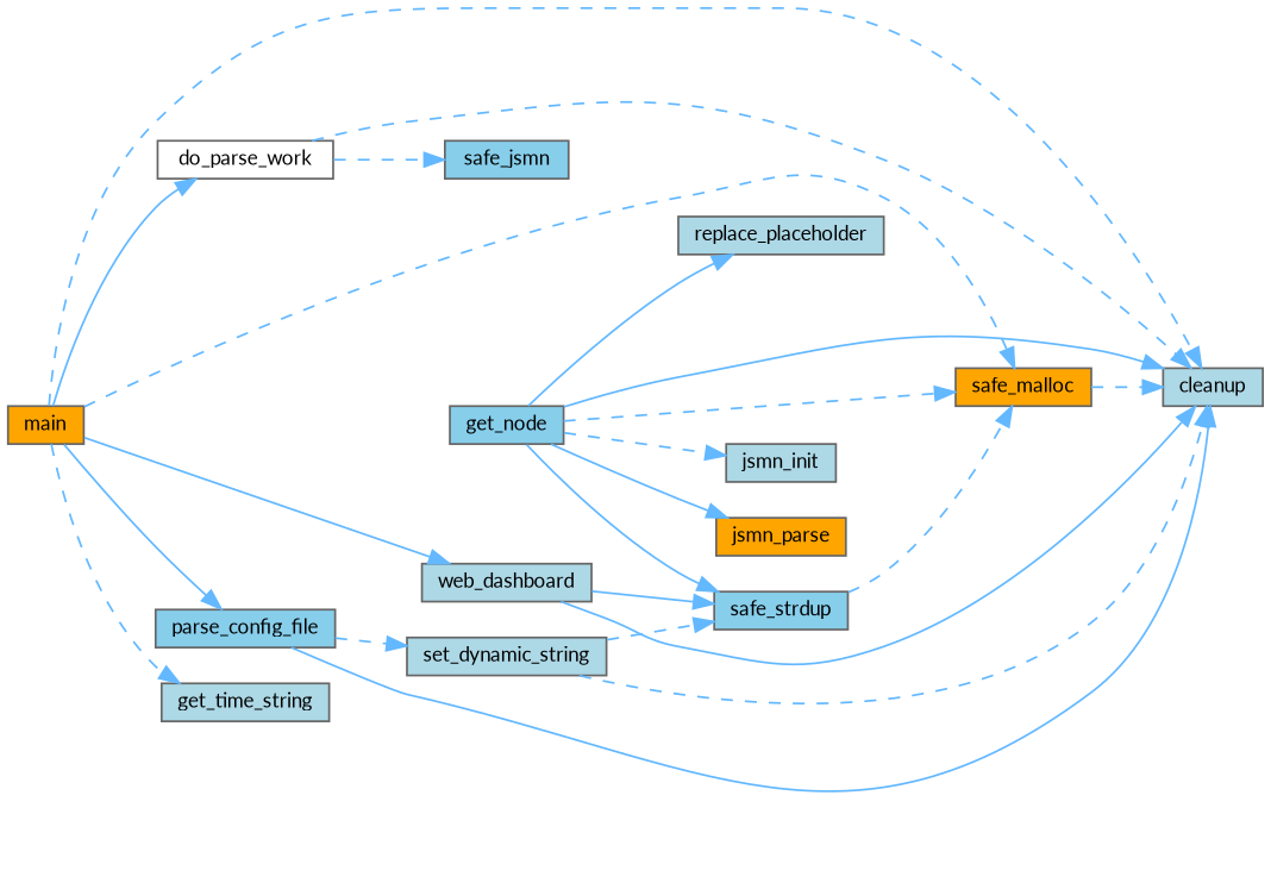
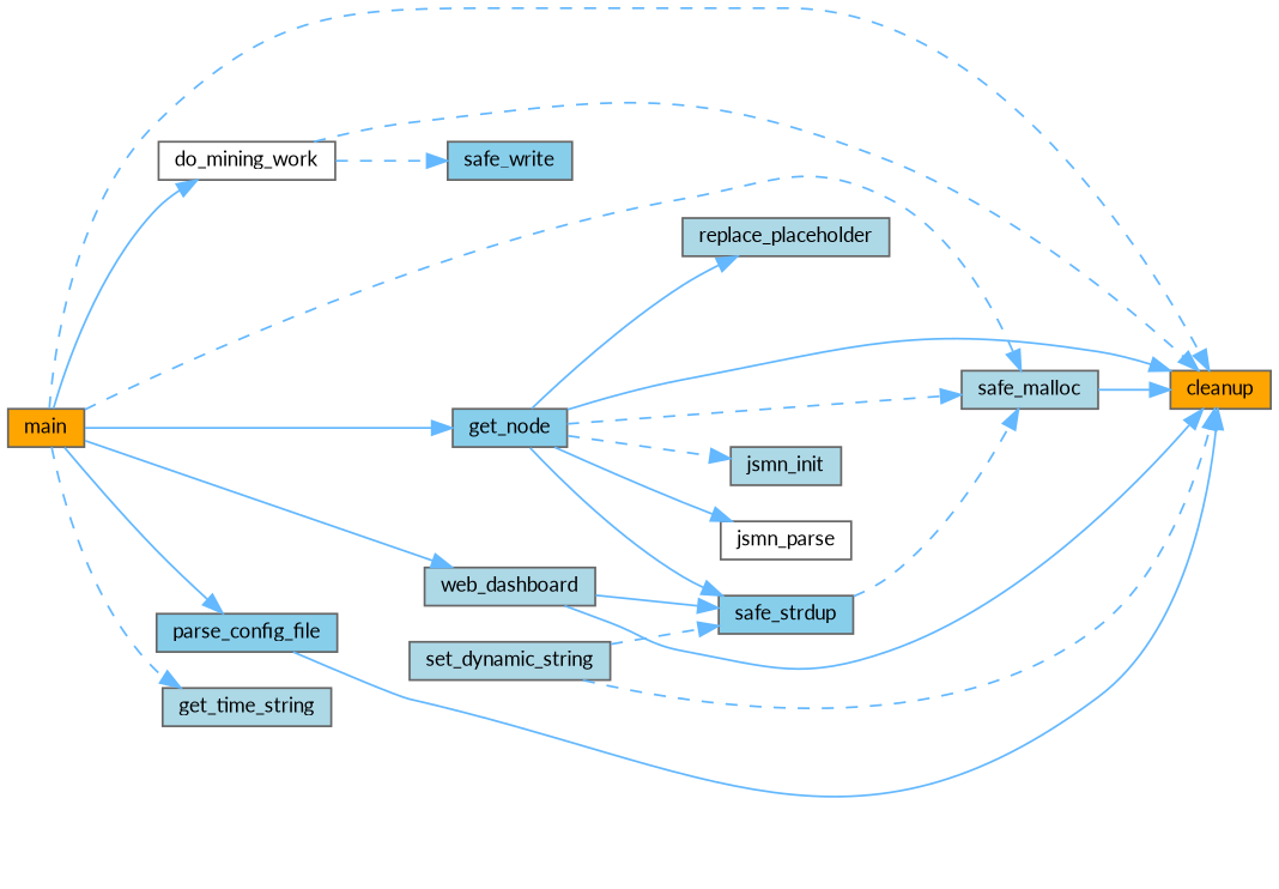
  digraph {
    fontname=Lato
    rankdir=LR
    node [color=grey40 fillcolor=lightblue fontname=Lato fontsize=10 shape=box style=filled]
    edge [color=steelblue1 fontname=Lato fontsize=10 labelfontname=Helvetica labelfontsize=10 style=solid]
    n1 [color=gray40 fillcolor=orange fontcolor=black height=0.2 label=main width=0.4]
-   n2 [height=0.2 label=cleanup width=0.4]
-   n3 [fillcolor=white height=0.2 label=do_parse_work width=0.4]
+   n2 [fillcolor=orange height=0.2 label=cleanup width=0.4]
+   n3 [fillcolor=white height=0.2 label=do_mining_work width=0.4]
    n4 [fillcolor=skyblue height=0.2 label=get_node width=0.4]
-   n5 [fillcolor=orange height=0.2 label=safe_malloc width=0.4]
+   n5 [height=0.2 label=safe_malloc width=0.4]
    n6 [height=0.2 label=get_time_string width=0.4]
    n7 [fillcolor=skyblue height=0.2 label=parse_config_file width=0.4]
    n8 [height=0.2 label=web_dashboard width=0.4]
-   n9 [fillcolor=skyblue height=0.2 label=safe_jsmn width=0.4]
+   n9 [fillcolor=skyblue height=0.2 label=safe_write width=0.4]
    n10 [height=0.2 label=jsmn_init width=0.4]
-   n11 [fillcolor=orange height=0.2 label=jsmn_parse width=0.4]
+   n11 [fillcolor=white height=0.2 label=jsmn_parse width=0.4]
    n12 [fillcolor=skyblue height=0.2 label=safe_strdup width=0.4]
    n13 [height=0.2 label=replace_placeholder width=0.4]
    n14 [height=0.2 label=set_dynamic_string width=0.4]
    n1 -> n2 [style=dashed]
    n1 -> n3
+   n1 -> n4
    n1 -> n5 [style=dashed]
    n1 -> n6 [style=dashed]
    n1 -> n7
    n1 -> n8
    n3 -> n2 [style=dashed]
    n3 -> n9 [style=dashed]
    n4 -> n2
    n4 -> n5 [style=dashed]
    n4 -> n10 [style=dashed]
    n4 -> n11
    n4 -> n12
    n4 -> n13
-   n5 -> n2 [style=dashed]
+   n5 -> n2
    n7 -> n2
-   n7 -> n14 [style=dashed]
    n8 -> n2
    n8 -> n12
    n12 -> n5 [style=dashed]
    n14 -> n2 [style=dashed]
    n14 -> n12 [style=dashed]
  }
